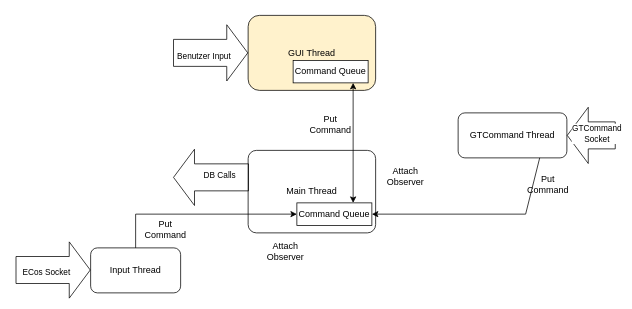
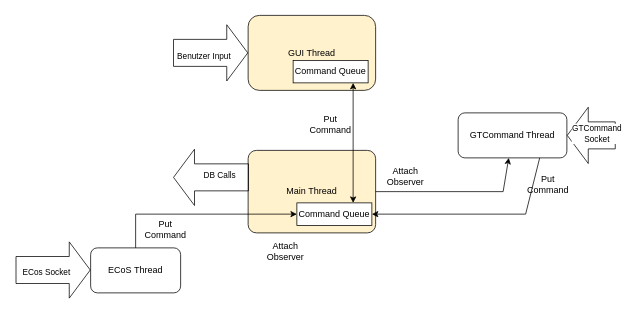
  <mxCell id="0" />
  <mxCell id="1" parent="0" />
- <mxCell id="2" value="Main Thread" style="rounded=1;whiteSpace=wrap;html=1;arcSize=10;" vertex="1" parent="1"><mxGeometry x="330" y="200" width="170" height="110" as="geometry" /></mxCell>
- <mxCell id="3" value="Input Thread" style="rounded=1;whiteSpace=wrap;html=1;" vertex="1" parent="1"><mxGeometry x="120" y="330" width="120" height="60" as="geometry" /></mxCell>
+ <mxCell id="2" value="Main Thread" style="rounded=1;whiteSpace=wrap;html=1;arcSize=10;fillColor=#fff2cc;" vertex="1" parent="1"><mxGeometry x="330" y="200" width="170" height="110" as="geometry" /></mxCell>
+ <mxCell id="3" value="ECoS Thread" style="rounded=1;whiteSpace=wrap;html=1;" vertex="1" parent="1"><mxGeometry x="120" y="330" width="120" height="60" as="geometry" /></mxCell>
  <mxCell id="4" value="GTCommand Thread" style="rounded=1;whiteSpace=wrap;html=1;" vertex="1" parent="1"><mxGeometry x="610" y="150" width="145" height="60" as="geometry" /></mxCell>
  <mxCell id="5" value="GUI Thread" style="rounded=1;whiteSpace=wrap;html=1;fillColor=#fff2cc;" vertex="1" parent="1"><mxGeometry x="330" y="20" width="170" height="100" as="geometry" /></mxCell>
  <mxCell id="6" value="" style="endArrow=classic;html=1;rounded=0;" edge="1" parent="1" source="3" target="19"><mxGeometry width="50" height="50" relative="1" as="geometry"><mxPoint x="180" y="200" as="sourcePoint" /><mxPoint x="230" y="150" as="targetPoint" /><Array as="points"><mxPoint x="180" y="285" /></Array></mxGeometry></mxCell>
  <mxCell id="7" value="&lt;div&gt;Attach&lt;/div&gt;&lt;div&gt;Observer&lt;br&gt;&lt;/div&gt;" style="text;html=1;align=center;verticalAlign=middle;whiteSpace=wrap;rounded=0;" vertex="1" parent="1"><mxGeometry x="350" y="320" width="60" height="30" as="geometry" /></mxCell>
  <mxCell id="8" style="edgeStyle=orthogonalEdgeStyle;rounded=0;orthogonalLoop=1;jettySize=auto;html=1;exitX=0.5;exitY=1;exitDx=0;exitDy=0;" edge="1" parent="1" source="7" target="7"><mxGeometry relative="1" as="geometry" /></mxCell>
  <mxCell id="9" value="&lt;div&gt;Put&lt;/div&gt;&lt;div&gt;Command&lt;br&gt;&lt;/div&gt;" style="text;html=1;align=center;verticalAlign=middle;whiteSpace=wrap;rounded=0;" vertex="1" parent="1"><mxGeometry x="700" y="230" width="60" height="30" as="geometry" /></mxCell>
  <mxCell id="10" value="&lt;div&gt;Put&lt;/div&gt;&lt;div&gt;Command&lt;br&gt;&lt;/div&gt;" style="text;html=1;align=center;verticalAlign=middle;whiteSpace=wrap;rounded=0;" vertex="1" parent="1"><mxGeometry x="410" y="150" width="60" height="30" as="geometry" /></mxCell>
  <mxCell id="11" value="&lt;div&gt;Put&lt;/div&gt;&lt;div&gt;Command&lt;br&gt;&lt;/div&gt;" style="text;html=1;align=center;verticalAlign=middle;whiteSpace=wrap;rounded=0;" vertex="1" parent="1"><mxGeometry x="190" y="290" width="60" height="30" as="geometry" /></mxCell>
  <mxCell id="12" value="&lt;div&gt;Attach&lt;/div&gt;&lt;div&gt;Observer&lt;br&gt;&lt;/div&gt;" style="text;html=1;align=center;verticalAlign=middle;whiteSpace=wrap;rounded=0;" vertex="1" parent="1"><mxGeometry x="510" y="220" width="60" height="30" as="geometry" /></mxCell>
  <mxCell id="13" value="" style="shape=flexArrow;endArrow=classic;html=1;rounded=0;endWidth=38;endSize=9;width=36;" edge="1" parent="1"><mxGeometry width="50" height="50" relative="1" as="geometry"><mxPoint y="359.5" as="sourcePoint" x="20" /><mxPoint x="120" y="359.5" as="targetPoint" /></mxGeometry></mxCell>
  <mxCell id="14" value="ECos Socket" style="edgeLabel;html=1;align=center;verticalAlign=middle;resizable=0;points=[];" vertex="1" connectable="0" parent="13"><mxGeometry x="-0.2" y="-3" relative="1" as="geometry"><mxPoint as="offset" /></mxGeometry></mxCell>
  <mxCell id="15" value="" style="shape=flexArrow;endArrow=classic;html=1;rounded=0;endWidth=38;endSize=9;width=36;" edge="1" parent="1" target="5"><mxGeometry width="50" height="50" relative="1" as="geometry"><mxPoint x="230" y="70" as="sourcePoint" /><mxPoint x="310" y="20" as="targetPoint" /></mxGeometry></mxCell>
  <mxCell id="16" value="Benutzer Input" style="edgeLabel;html=1;align=center;verticalAlign=middle;resizable=0;points=[];" vertex="1" connectable="0" parent="15"><mxGeometry x="-0.2" y="-3" relative="1" as="geometry"><mxPoint as="offset" /></mxGeometry></mxCell>
  <mxCell id="17" value="" style="shape=flexArrow;endArrow=classic;html=1;rounded=0;endWidth=38;endSize=9;width=36;" edge="1" parent="1" target="4"><mxGeometry width="50" height="50" relative="1" as="geometry"><mxPoint x="820" y="180" as="sourcePoint" /><mxPoint x="750" y="190" as="targetPoint" /></mxGeometry></mxCell>
  <mxCell id="18" value="&lt;div&gt;GTCommand&lt;/div&gt;&lt;div&gt;Socket&lt;br&gt;&lt;/div&gt;" style="edgeLabel;html=1;align=center;verticalAlign=middle;resizable=0;points=[];" vertex="1" connectable="0" parent="17"><mxGeometry x="-0.2" y="-3" relative="1" as="geometry"><mxPoint as="offset" /></mxGeometry></mxCell>
  <mxCell id="19" value="&lt;div&gt;Command Queue&lt;br&gt;&lt;/div&gt;" style="rounded=0;whiteSpace=wrap;html=1;" vertex="1" parent="1"><mxGeometry x="395" y="270" width="100" height="30" as="geometry" /></mxCell>
  <mxCell id="20" value="&lt;div&gt;Command Queue&lt;br&gt;&lt;/div&gt;" style="rounded=0;whiteSpace=wrap;html=1;" vertex="1" parent="1"><mxGeometry x="390" y="80" width="100" height="30" as="geometry" /></mxCell>
  <mxCell id="21" value="" style="endArrow=classic;startArrow=classic;html=1;rounded=0;exitX=0.75;exitY=0;exitDx=0;exitDy=0;" edge="1" parent="1" source="19"><mxGeometry width="50" height="50" relative="1" as="geometry"><mxPoint x="400" y="350" as="sourcePoint" /><mxPoint x="470" y="110" as="targetPoint" /></mxGeometry></mxCell>
+ <mxCell id="22" value="" style="endArrow=classic;html=1;rounded=0;" edge="1" parent="1" source="2" target="4"><mxGeometry width="50" height="50" relative="1" as="geometry"><mxPoint x="630" y="350" as="sourcePoint" /><mxPoint x="450" y="300" as="targetPoint" /><Array as="points"><mxPoint x="670" y="255" /></Array></mxGeometry></mxCell>
  <mxCell id="23" value="" style="endArrow=classic;html=1;rounded=0;exitX=0.75;exitY=1;exitDx=0;exitDy=0;" edge="1" parent="1" source="4" target="19"><mxGeometry width="50" height="50" relative="1" as="geometry"><mxPoint x="530" y="350" as="sourcePoint" /><mxPoint x="450" y="300" as="targetPoint" /><Array as="points"><mxPoint x="700" y="285" /></Array></mxGeometry></mxCell>
  <mxCell id="24" value="" style="shape=flexArrow;endArrow=classic;html=1;rounded=0;endWidth=38;endSize=9;width=36;exitX=0.006;exitY=0.327;exitDx=0;exitDy=0;exitPerimeter=0;" edge="1" parent="1" source="2"><mxGeometry width="50" height="50" relative="1" as="geometry"><mxPoint x="200" y="210" as="sourcePoint" /><mxPoint x="230" y="236" as="targetPoint" /></mxGeometry></mxCell>
  <mxCell id="25" value="DB Calls" style="edgeLabel;html=1;align=center;verticalAlign=middle;resizable=0;points=[];" vertex="1" connectable="0" parent="24"><mxGeometry x="-0.2" y="-3" relative="1" as="geometry"><mxPoint as="offset" /></mxGeometry></mxCell>
